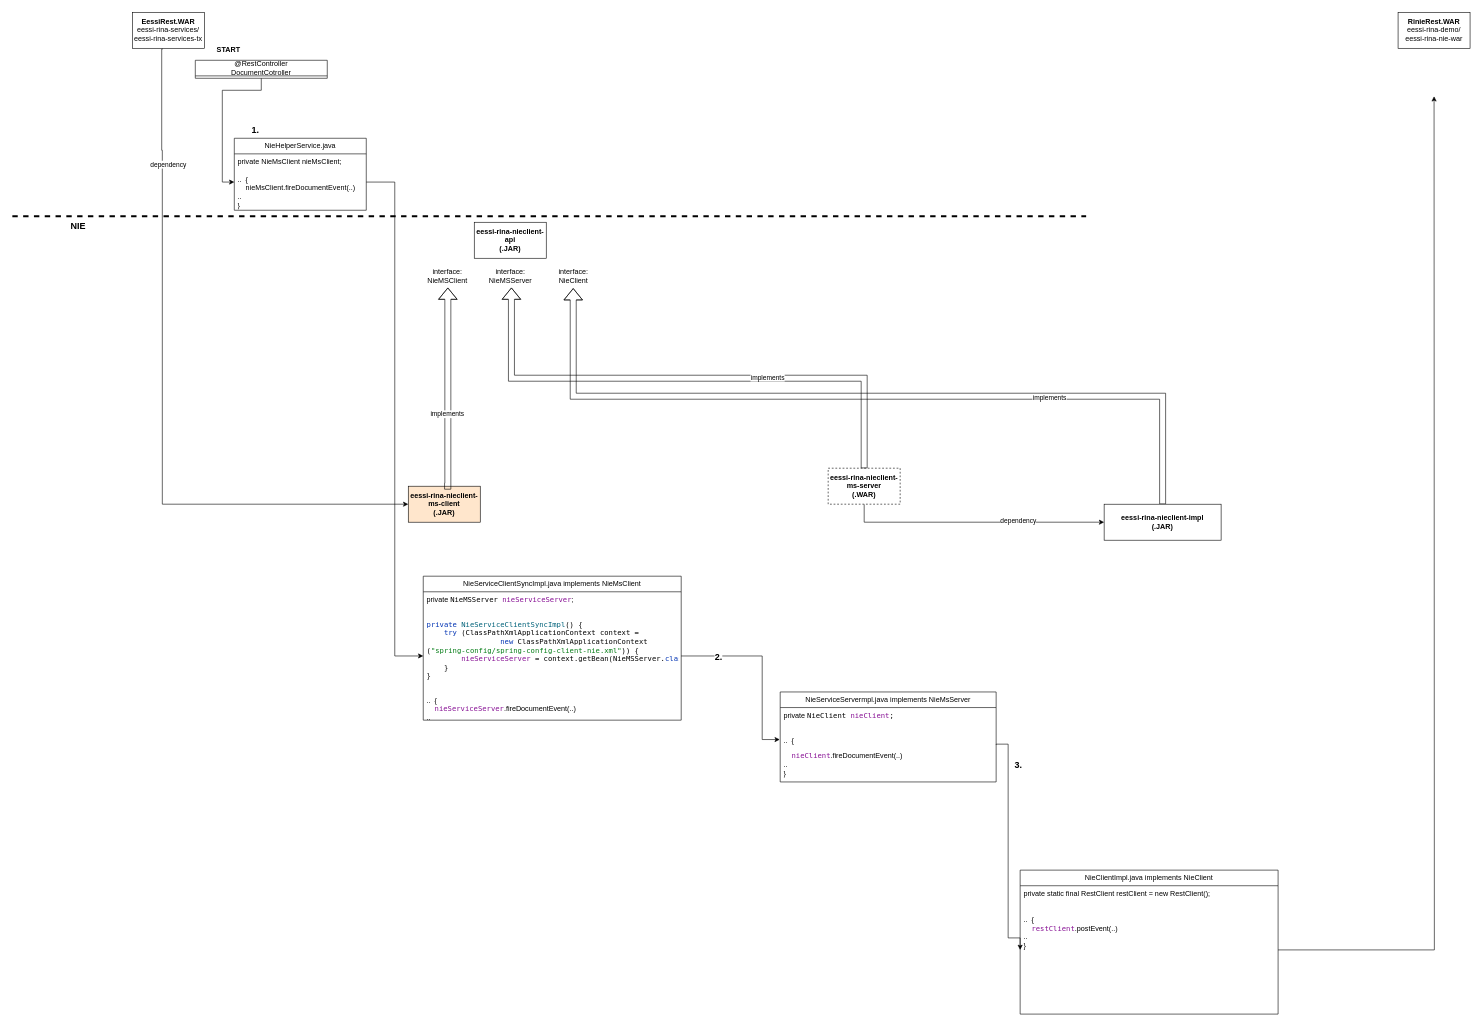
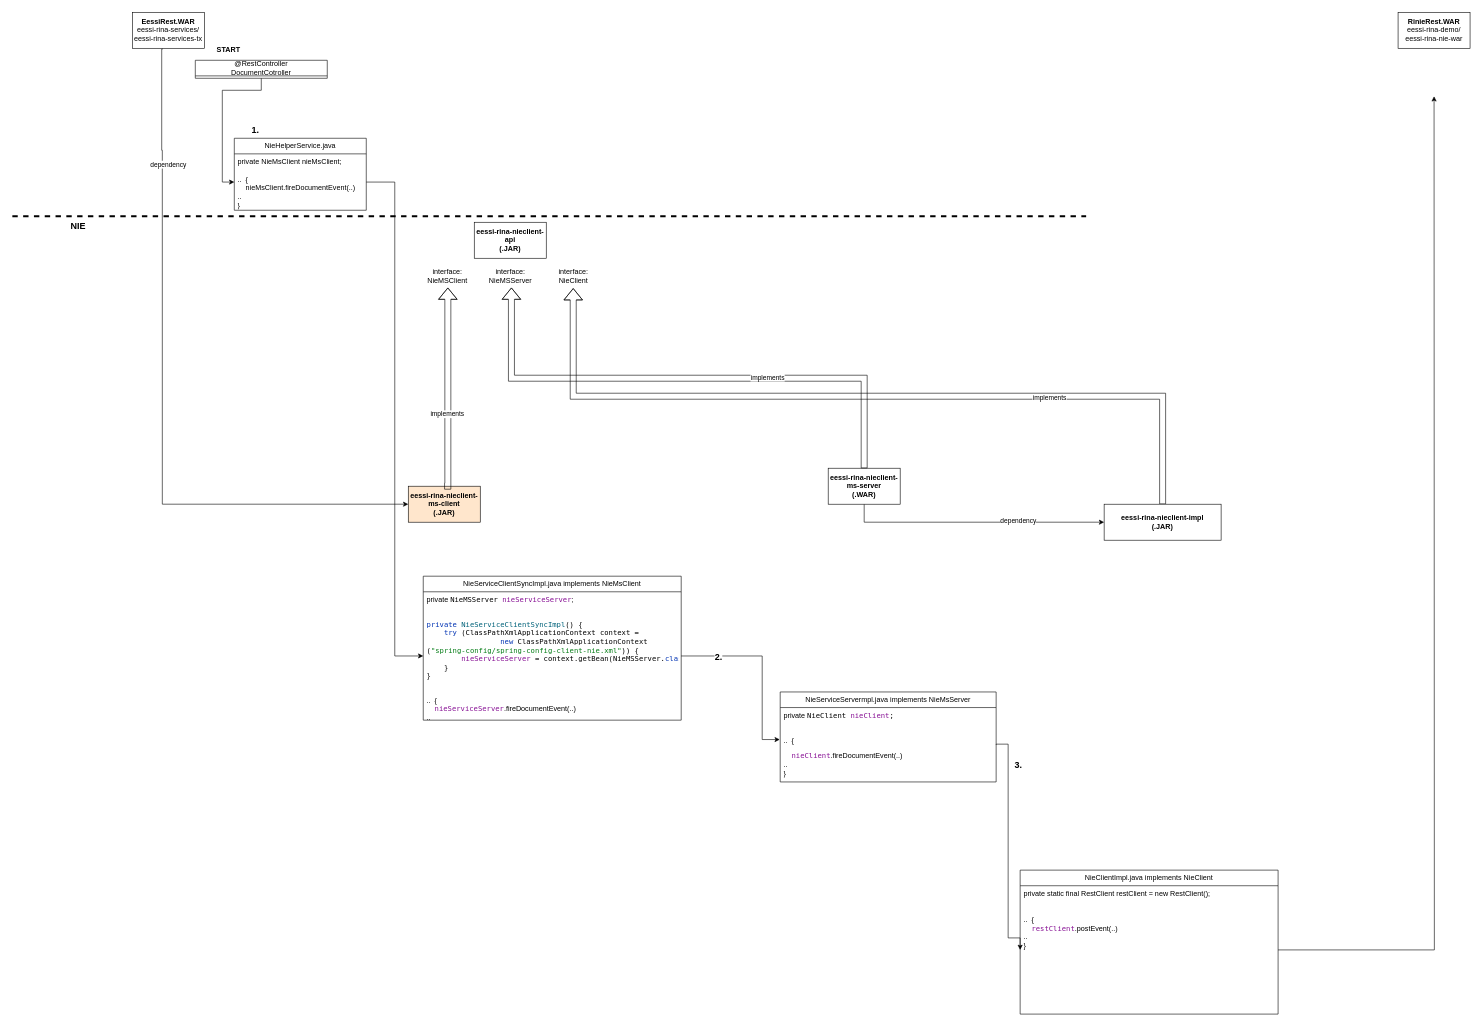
  <mxCell id="0" />
  <mxCell id="1" parent="0" />
  <mxCell id="2" style="edgeStyle=orthogonalEdgeStyle;rounded=0;orthogonalLoop=1;jettySize=auto;html=1;exitX=0.425;exitY=1.017;exitDx=0;exitDy=0;entryX=0;entryY=0.5;entryDx=0;entryDy=0;exitPerimeter=0;" edge="1" parent="1" source="4" target="12"><mxGeometry relative="1" as="geometry"><Array as="points"><mxPoint x="269" y="81" /><mxPoint x="269" y="250" /><mxPoint x="270" y="250" /><mxPoint x="270" y="840" /></Array></mxGeometry></mxCell>
  <mxCell id="3" value="dependency" style="edgeLabel;html=1;align=center;verticalAlign=middle;resizable=0;points=[];" vertex="1" connectable="0" parent="2"><mxGeometry x="-0.742" y="-1" relative="1" as="geometry"><mxPoint x="11" y="44" as="offset" /></mxGeometry></mxCell>
  <mxCell id="4" value="&lt;b&gt;EessiRest.WAR&lt;/b&gt;&lt;div&gt;eessi-rina-services/&lt;br&gt;eessi-rina-services-tx&lt;/div&gt;" style="rounded=0;whiteSpace=wrap;html=1;" vertex="1" parent="1"><mxGeometry x="220" y="20" width="120" height="60" as="geometry" /></mxCell>
  <mxCell id="5" value="&lt;b&gt;Rinie&lt;span style=&quot;background-color: initial;&quot;&gt;Rest.WAR&lt;/span&gt;&lt;/b&gt;&lt;div&gt;&lt;div&gt;eessi-rina-demo/&lt;br&gt;eessi-rina-nie-war&lt;/div&gt;&lt;/div&gt;" style="rounded=0;whiteSpace=wrap;html=1;" vertex="1" parent="1"><mxGeometry x="2330" y="20" width="120" height="60" as="geometry" /></mxCell>
  <mxCell id="6" value="&lt;b&gt;eessi-rina-nieclient-api&lt;br&gt;(.JAR)&lt;/b&gt;" style="rounded=0;whiteSpace=wrap;html=1;" vertex="1" parent="1"><mxGeometry x="790" y="370" width="120" height="60" as="geometry" /></mxCell>
  <mxCell id="7" value="&lt;b&gt;&lt;font style=&quot;font-size: 15px;&quot;&gt;NIE&lt;/font&gt;&lt;/b&gt;" style="text;html=1;align=center;verticalAlign=middle;whiteSpace=wrap;rounded=0;" vertex="1" parent="1"><mxGeometry x="100" y="360" width="60" height="30" as="geometry" /></mxCell>
  <mxCell id="8" value="" style="endArrow=none;dashed=1;html=1;rounded=0;strokeWidth=3;" edge="1" parent="1"><mxGeometry width="50" height="50" relative="1" as="geometry"><mxPoint x="20" y="360" as="sourcePoint" /><mxPoint x="1810" y="360" as="targetPoint" /></mxGeometry></mxCell>
  <mxCell id="9" style="edgeStyle=orthogonalEdgeStyle;rounded=0;orthogonalLoop=1;jettySize=auto;html=1;exitX=0.5;exitY=0;exitDx=0;exitDy=0;shape=flexArrow;" edge="1" parent="1" source="11" target="16"><mxGeometry relative="1" as="geometry" /></mxCell>
  <mxCell id="10" value="implements" style="edgeLabel;html=1;align=center;verticalAlign=middle;resizable=0;points=[];" vertex="1" connectable="0" parent="9"><mxGeometry x="-0.45" y="2" relative="1" as="geometry"><mxPoint as="offset" /></mxGeometry></mxCell>
  <mxCell id="11" value="&lt;b&gt;eessi-rina-nieclient-impl&lt;br&gt;(.JAR)&lt;/b&gt;" style="rounded=0;whiteSpace=wrap;html=1;" vertex="1" parent="1"><mxGeometry x="1840" y="840" width="195" height="60" as="geometry" /></mxCell>
  <mxCell id="12" value="&lt;b&gt;eessi-rina-nieclient-ms-client&lt;br&gt;(.JAR)&lt;/b&gt;" style="rounded=0;whiteSpace=wrap;html=1;fillColor=#ffe6cc;" vertex="1" parent="1"><mxGeometry x="680" y="810" width="120" height="60" as="geometry" /></mxCell>
  <mxCell id="13" style="edgeStyle=orthogonalEdgeStyle;rounded=0;orthogonalLoop=1;jettySize=auto;html=1;exitX=0.5;exitY=1;exitDx=0;exitDy=0;" edge="1" parent="1" source="15" target="11"><mxGeometry relative="1" as="geometry"><Array as="points"><mxPoint x="1440" y="870" /></Array></mxGeometry></mxCell>
  <mxCell id="14" value="dependency" style="edgeLabel;html=1;align=center;verticalAlign=middle;resizable=0;points=[];" vertex="1" connectable="0" parent="13"><mxGeometry x="0.33" y="3" relative="1" as="geometry"><mxPoint as="offset" /></mxGeometry></mxCell>
- <mxCell id="15" value="&lt;b&gt;eessi-rina-nieclient-ms-server&lt;/b&gt;&lt;div&gt;&lt;b&gt;(.WAR)&lt;/b&gt;&lt;/div&gt;" style="rounded=0;whiteSpace=wrap;html=1;dashed=1;" vertex="1" parent="1"><mxGeometry x="1380" y="780" width="120" height="60" as="geometry" /></mxCell>
+ <mxCell id="15" value="&lt;b&gt;eessi-rina-nieclient-ms-server&lt;/b&gt;&lt;div&gt;&lt;b&gt;(.WAR)&lt;/b&gt;&lt;/div&gt;" style="rounded=0;whiteSpace=wrap;html=1;" vertex="1" parent="1"><mxGeometry x="1380" y="780" width="120" height="60" as="geometry" /></mxCell>
  <mxCell id="16" value="interface:&lt;br&gt;NieClient" style="text;html=1;align=center;verticalAlign=middle;resizable=0;points=[];autosize=1;strokeColor=none;fillColor=none;" vertex="1" parent="1"><mxGeometry x="920" y="440" width="70" height="40" as="geometry" /></mxCell>
  <mxCell id="17" value="interface:&lt;br&gt;NieMSServer" style="text;html=1;align=center;verticalAlign=middle;resizable=0;points=[];autosize=1;strokeColor=none;fillColor=none;" vertex="1" parent="1"><mxGeometry x="805" y="440" width="90" height="40" as="geometry" /></mxCell>
  <mxCell id="18" value="interface:&lt;br&gt;NieMSClient" style="text;html=1;align=center;verticalAlign=middle;resizable=0;points=[];autosize=1;strokeColor=none;fillColor=none;" vertex="1" parent="1"><mxGeometry x="700" y="440" width="90" height="40" as="geometry" /></mxCell>
  <mxCell id="19" style="edgeStyle=orthogonalEdgeStyle;rounded=0;orthogonalLoop=1;jettySize=auto;html=1;exitX=0.5;exitY=0;exitDx=0;exitDy=0;entryX=0.511;entryY=0.975;entryDx=0;entryDy=0;entryPerimeter=0;shape=flexArrow;" edge="1" parent="1" source="12" target="18"><mxGeometry relative="1" as="geometry"><Array as="points"><mxPoint x="746" y="810" /></Array></mxGeometry></mxCell>
  <mxCell id="20" value="implements" style="edgeLabel;html=1;align=center;verticalAlign=middle;resizable=0;points=[];" vertex="1" connectable="0" parent="19"><mxGeometry x="-0.246" y="1" relative="1" as="geometry"><mxPoint as="offset" /></mxGeometry></mxCell>
  <mxCell id="21" style="edgeStyle=orthogonalEdgeStyle;rounded=0;orthogonalLoop=1;jettySize=auto;html=1;exitX=0.5;exitY=0;exitDx=0;exitDy=0;entryX=0.522;entryY=0.975;entryDx=0;entryDy=0;entryPerimeter=0;shape=flexArrow;" edge="1" parent="1" source="15" target="17"><mxGeometry relative="1" as="geometry" /></mxCell>
  <mxCell id="22" value="implements" style="edgeLabel;html=1;align=center;verticalAlign=middle;resizable=0;points=[];" vertex="1" connectable="0" parent="21"><mxGeometry x="-0.299" y="-2" relative="1" as="geometry"><mxPoint as="offset" /></mxGeometry></mxCell>
  <mxCell id="23" value="NieHelperService.java" style="swimlane;fontStyle=0;childLayout=stackLayout;horizontal=1;startSize=26;fillColor=none;horizontalStack=0;resizeParent=1;resizeParentMax=0;resizeLast=0;collapsible=1;marginBottom=0;whiteSpace=wrap;html=1;" vertex="1" parent="1"><mxGeometry x="390" y="230" width="220" height="120" as="geometry" /></mxCell>
  <mxCell id="24" value="private NieMsClient nieMsClient;&lt;br&gt;&lt;br&gt;..&amp;nbsp; {&lt;br&gt;&amp;nbsp; &amp;nbsp; nieMsClient.fireDocumentEvent(..)&lt;br&gt;..&lt;br&gt;}" style="text;strokeColor=none;fillColor=none;align=left;verticalAlign=top;spacingLeft=4;spacingRight=4;overflow=hidden;rotatable=0;points=[[0,0.5],[1,0.5]];portConstraint=eastwest;whiteSpace=wrap;html=1;" vertex="1" parent="23"><mxGeometry y="26" width="220" height="94" as="geometry" /></mxCell>
  <mxCell id="25" value="NieServiceClientSyncImpl.java implements NieMsClient" style="swimlane;fontStyle=0;childLayout=stackLayout;horizontal=1;startSize=26;fillColor=none;horizontalStack=0;resizeParent=1;resizeParentMax=0;resizeLast=0;collapsible=1;marginBottom=0;whiteSpace=wrap;html=1;" vertex="1" parent="1"><mxGeometry x="705" y="960" width="430" height="240" as="geometry" /></mxCell>
  <mxCell id="26" value="private&amp;nbsp;&lt;span style=&quot;font-family: &amp;quot;JetBrains Mono&amp;quot;, monospace; background-color: rgb(255, 255, 255);&quot;&gt;NieMSServer &lt;/span&gt;&lt;span style=&quot;font-family: &amp;quot;JetBrains Mono&amp;quot;, monospace; background-color: rgb(255, 255, 255); color: rgb(135, 16, 148);&quot;&gt;nieServiceServer&lt;/span&gt;&lt;span style=&quot;background-color: initial;&quot;&gt;;&lt;br&gt;&lt;/span&gt;&lt;br&gt;&lt;div style=&quot;background-color:#ffffff;color:#080808&quot;&gt;&lt;pre style=&quot;font-family:'JetBrains Mono',monospace;font-size:8,3pt;&quot;&gt;&lt;span style=&quot;color:#0033b3;&quot;&gt;private &lt;/span&gt;&lt;span style=&quot;color:#00627a;&quot;&gt;NieServiceClientSyncImpl&lt;/span&gt;() {&lt;br&gt;    &lt;span style=&quot;color:#0033b3;&quot;&gt;try &lt;/span&gt;(&lt;span style=&quot;color:#000000;&quot;&gt;ClassPathXmlApplicationContext context &lt;/span&gt;=&lt;br&gt;                 &lt;span style=&quot;color:#0033b3;&quot;&gt;new &lt;/span&gt;ClassPathXmlApplicationContext&lt;br&gt;(&lt;span style=&quot;color:#067d17;&quot;&gt;&quot;spring-config/spring-config-client-nie.xml&quot;&lt;/span&gt;)) {&lt;br&gt;        &lt;span style=&quot;color:#871094;&quot;&gt;nieServiceServer &lt;/span&gt;= &lt;span style=&quot;color:#000000;&quot;&gt;context&lt;/span&gt;.getBean(&lt;span style=&quot;color:#000000;&quot;&gt;NieMSServer&lt;/span&gt;.&lt;span style=&quot;color:#0033b3;&quot;&gt;class&lt;/span&gt;);&lt;br&gt;    }&lt;br&gt;}&lt;/pre&gt;&lt;/div&gt;&lt;br&gt;..&amp;nbsp; {&lt;br&gt;&amp;nbsp; &amp;nbsp;&amp;nbsp;&lt;span style=&quot;color: rgb(135, 16, 148); font-family: &amp;quot;JetBrains Mono&amp;quot;, monospace; background-color: rgb(255, 255, 255);&quot;&gt;nieServiceServer&lt;/span&gt;.fireDocumentEvent(..)&lt;br&gt;..&lt;br&gt;}" style="text;strokeColor=none;fillColor=none;align=left;verticalAlign=top;spacingLeft=4;spacingRight=4;overflow=hidden;rotatable=0;points=[[0,0.5],[1,0.5]];portConstraint=eastwest;whiteSpace=wrap;html=1;" vertex="1" parent="25"><mxGeometry y="26" width="430" height="214" as="geometry" /></mxCell>
  <mxCell id="27" value="&lt;b&gt;&lt;font style=&quot;font-size: 15px;&quot;&gt;1.&lt;/font&gt;&lt;/b&gt;" style="text;html=1;align=center;verticalAlign=middle;resizable=0;points=[];autosize=1;strokeColor=none;fillColor=none;" vertex="1" parent="1"><mxGeometry x="405" y="200" width="40" height="30" as="geometry" /></mxCell>
  <mxCell id="28" style="edgeStyle=orthogonalEdgeStyle;rounded=0;orthogonalLoop=1;jettySize=auto;html=1;entryX=0;entryY=0.5;entryDx=0;entryDy=0;" edge="1" parent="1" source="24" target="26"><mxGeometry relative="1" as="geometry" /></mxCell>
  <mxCell id="29" style="edgeStyle=orthogonalEdgeStyle;rounded=0;orthogonalLoop=1;jettySize=auto;html=1;entryX=-0.002;entryY=0.43;entryDx=0;entryDy=0;entryPerimeter=0;" edge="1" parent="1" source="26" target="33"><mxGeometry relative="1" as="geometry"><mxPoint x="1270" y="1093" as="targetPoint" /><Array as="points"><mxPoint x="1270" y="1093" /><mxPoint x="1270" y="1232" /></Array></mxGeometry></mxCell>
  <mxCell id="30" value="&lt;b&gt;2.&lt;/b&gt;" style="edgeLabel;html=1;align=center;verticalAlign=middle;resizable=0;points=[];" vertex="1" connectable="0" parent="29"><mxGeometry x="-0.598" y="1" relative="1" as="geometry"><mxPoint as="offset" /></mxGeometry></mxCell>
  <mxCell id="31" value="&lt;b&gt;&lt;font style=&quot;font-size: 15px;&quot;&gt;2.&lt;/font&gt;&lt;/b&gt;" style="edgeLabel;html=1;align=center;verticalAlign=middle;resizable=0;points=[];" vertex="1" connectable="0" parent="29"><mxGeometry x="-0.6" relative="1" as="geometry"><mxPoint as="offset" /></mxGeometry></mxCell>
  <mxCell id="32" value="NieServiceServermpl.java implements NieMsServer" style="swimlane;fontStyle=0;childLayout=stackLayout;horizontal=1;startSize=26;fillColor=none;horizontalStack=0;resizeParent=1;resizeParentMax=0;resizeLast=0;collapsible=1;marginBottom=0;whiteSpace=wrap;html=1;" vertex="1" parent="1"><mxGeometry x="1300" y="1153" width="360" height="150" as="geometry" /></mxCell>
  <mxCell id="33" value="private&amp;nbsp;&lt;span style=&quot;font-family: &amp;quot;JetBrains Mono&amp;quot;, monospace; background-color: rgb(255, 255, 255);&quot;&gt;NieClient &lt;/span&gt;&lt;span style=&quot;font-family: &amp;quot;JetBrains Mono&amp;quot;, monospace; background-color: rgb(255, 255, 255); color: rgb(135, 16, 148);&quot;&gt;nieClient&lt;/span&gt;&lt;span style=&quot;font-family: &amp;quot;JetBrains Mono&amp;quot;, monospace; background-color: rgb(255, 255, 255); color: rgb(8, 8, 8);&quot;&gt;;&lt;/span&gt;&lt;br&gt;&lt;br&gt;&lt;div style=&quot;background-color:#ffffff;color:#080808&quot;&gt;&lt;pre style=&quot;font-family:'JetBrains Mono',monospace;font-size:8,3pt;&quot;&gt;&lt;span style=&quot;background-color: initial; color: rgb(0, 0, 0); font-family: Helvetica; white-space: normal;&quot;&gt;..&amp;nbsp; {&lt;/span&gt;&lt;br&gt;&lt;/pre&gt;&lt;/div&gt;&amp;nbsp; &amp;nbsp;&amp;nbsp;&lt;span style=&quot;color: rgb(135, 16, 148); font-family: &amp;quot;JetBrains Mono&amp;quot;, monospace; background-color: rgb(255, 255, 255);&quot;&gt;nieClient&lt;/span&gt;.fireDocumentEvent(..)&lt;br&gt;..&lt;br&gt;}" style="text;strokeColor=none;fillColor=none;align=left;verticalAlign=top;spacingLeft=4;spacingRight=4;overflow=hidden;rotatable=0;points=[[0,0.5],[1,0.5]];portConstraint=eastwest;whiteSpace=wrap;html=1;" vertex="1" parent="32"><mxGeometry y="26" width="360" height="124" as="geometry" /></mxCell>
  <mxCell id="34" value="&lt;b&gt;&lt;font style=&quot;font-size: 15px;&quot;&gt;3.&lt;/font&gt;&lt;/b&gt;" style="edgeLabel;html=1;align=center;verticalAlign=middle;resizable=0;points=[];" vertex="1" connectable="0" parent="1"><mxGeometry x="1700" y="1286" as="geometry"><mxPoint x="-4" y="-12" as="offset" /></mxGeometry></mxCell>
  <mxCell id="35" value="NieClientImpl.java implements NieClient" style="swimlane;fontStyle=0;childLayout=stackLayout;horizontal=1;startSize=26;fillColor=none;horizontalStack=0;resizeParent=1;resizeParentMax=0;resizeLast=0;collapsible=1;marginBottom=0;whiteSpace=wrap;html=1;" vertex="1" parent="1"><mxGeometry x="1700" y="1450" width="430" height="240" as="geometry" /></mxCell>
  <mxCell id="36" style="edgeStyle=orthogonalEdgeStyle;rounded=0;orthogonalLoop=1;jettySize=auto;html=1;" edge="1" parent="35" source="37"><mxGeometry relative="1" as="geometry"><mxPoint x="690" y="-1290" as="targetPoint" /></mxGeometry></mxCell>
  <mxCell id="37" value="&lt;span style=&quot;background-color: initial;&quot;&gt;private static final RestClient restClient = new RestClient();&lt;br&gt;&lt;/span&gt;&lt;br&gt;&lt;br&gt;..&amp;nbsp; {&lt;br&gt;&amp;nbsp; &amp;nbsp;&amp;nbsp;&lt;span style=&quot;color: rgb(135, 16, 148); font-family: &amp;quot;JetBrains Mono&amp;quot;, monospace; background-color: rgb(255, 255, 255);&quot;&gt;restClient&lt;/span&gt;.postEvent(..)&lt;br&gt;..&lt;br&gt;}" style="text;strokeColor=none;fillColor=none;align=left;verticalAlign=top;spacingLeft=4;spacingRight=4;overflow=hidden;rotatable=0;points=[[0,0.5],[1,0.5]];portConstraint=eastwest;whiteSpace=wrap;html=1;" vertex="1" parent="35"><mxGeometry y="26" width="430" height="214" as="geometry" /></mxCell>
  <mxCell id="38" style="edgeStyle=orthogonalEdgeStyle;rounded=0;orthogonalLoop=1;jettySize=auto;html=1;exitX=1;exitY=0.5;exitDx=0;exitDy=0;entryX=0;entryY=0.5;entryDx=0;entryDy=0;" edge="1" parent="1" source="33" target="37"><mxGeometry relative="1" as="geometry"><Array as="points"><mxPoint x="1660" y="1240" /><mxPoint x="1680" y="1240" /><mxPoint x="1680" y="1563" /><mxPoint x="1700" y="1563" /></Array></mxGeometry></mxCell>
  <mxCell id="39" style="edgeStyle=orthogonalEdgeStyle;rounded=0;orthogonalLoop=1;jettySize=auto;html=1;exitX=0.5;exitY=1;exitDx=0;exitDy=0;entryX=0;entryY=0.5;entryDx=0;entryDy=0;" edge="1" parent="1" source="40" target="24"><mxGeometry relative="1" as="geometry"><Array as="points"><mxPoint x="435" y="150" /><mxPoint x="370" y="150" /><mxPoint x="370" y="303" /></Array></mxGeometry></mxCell>
  <mxCell id="40" value="@RestController&lt;br&gt;DocumentCotroller" style="swimlane;fontStyle=0;childLayout=stackLayout;horizontal=1;startSize=26;fillColor=none;horizontalStack=0;resizeParent=1;resizeParentMax=0;resizeLast=0;collapsible=1;marginBottom=0;whiteSpace=wrap;html=1;" vertex="1" parent="1"><mxGeometry x="325" y="100" width="220" height="30" as="geometry" /></mxCell>
  <mxCell id="41" value="&lt;b&gt;START&lt;/b&gt;" style="text;html=1;align=center;verticalAlign=middle;resizable=0;points=[];autosize=1;strokeColor=none;fillColor=none;" vertex="1" parent="1"><mxGeometry x="350" y="68" width="60" height="30" as="geometry" /></mxCell>
